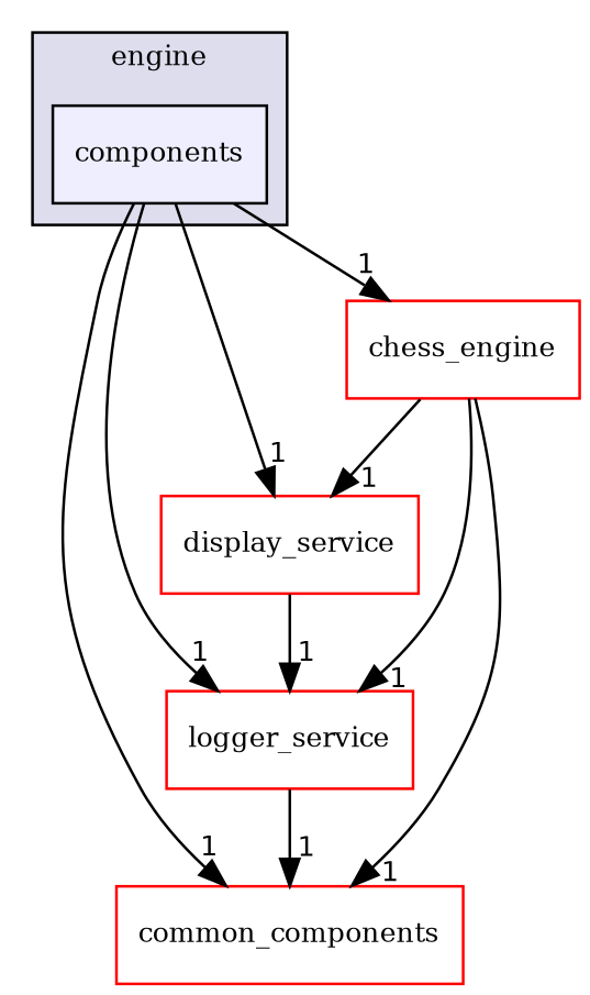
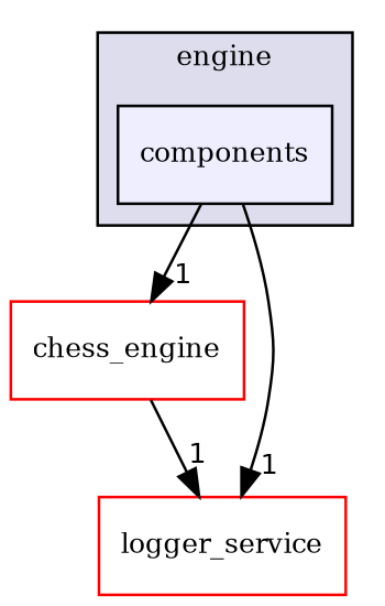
  digraph {
    compound=true
    fontname="DejaVu Serif"
    node [fillcolor=white fontname="DejaVu Serif" fontsize=10 shape=box style=filled color=red]
    edge [fontname="DejaVu Serif" headlabel=1 labeldistance=1.5 labelfontname=Helvetica labelfontsize=10]
    n1 [fillcolor="#eeeeff" label=components pencolor=black color=""]
-   n2 [label=common_components]
-   n3 [label=display_service]
    n4 [label=chess_engine]
    n5 [label=logger_service]
    subgraph cluster_1 {
      bgcolor="#ddddee"
      fontsize=10
      label=engine
      pencolor=black
      n1
    }
-   n1 -> n2
-   n1 -> n3
    n1 -> n4
    n1 -> n5
-   n3 -> n5
-   n4 -> n2
-   n4 -> n3
    n4 -> n5
-   n5 -> n2
  }
